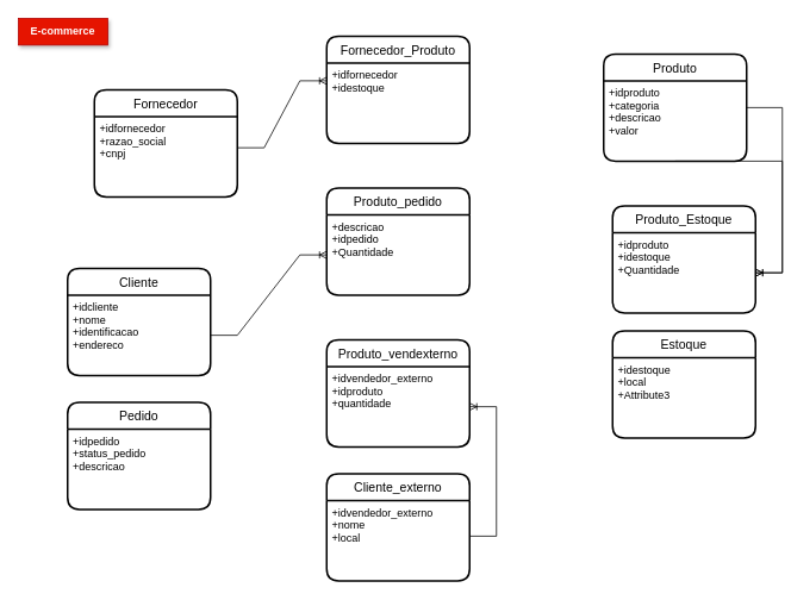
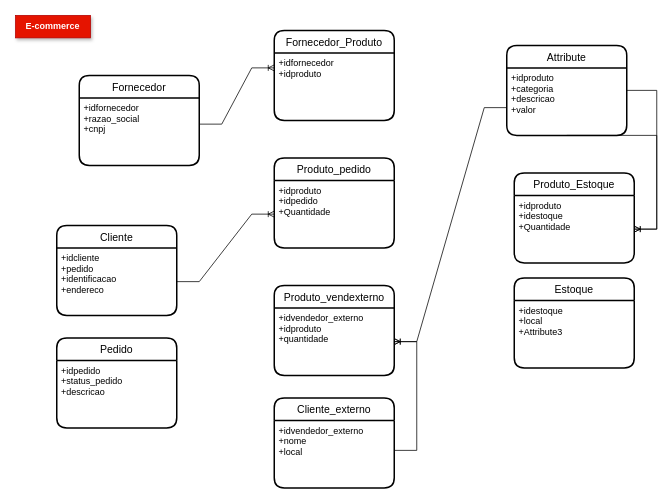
  <mxCell id="0" />
  <mxCell id="1" parent="0" />
  <mxCell id="2" value="E-commerce" style="text;html=1;strokeColor=#B20000;fillColor=#e51400;align=center;verticalAlign=middle;whiteSpace=wrap;rounded=0;glass=0;shadow=1;sketch=0;fontStyle=1;labelBackgroundColor=none;labelBorderColor=none;fontColor=#ffffff;" vertex="1" parent="1"><mxGeometry x="20" y="20" width="100" height="30" as="geometry" /></mxCell>
  <mxCell id="3" value="Cliente" style="swimlane;childLayout=stackLayout;horizontal=1;startSize=30;horizontalStack=0;rounded=1;fontSize=14;fontStyle=0;strokeWidth=2;resizeParent=0;resizeLast=1;shadow=0;dashed=0;align=center;glass=0;labelBackgroundColor=none;labelBorderColor=none;sketch=0;fillStyle=auto;fontColor=#000000;fillColor=#FFFFFF;gradientColor=none;" vertex="1" parent="1"><mxGeometry x="75" y="300" width="160" height="120" as="geometry" /></mxCell>
- <mxCell id="4" value="+idcliente&#10;+nome&#10;+identificacao&#10;+endereco" style="align=left;strokeColor=none;fillColor=none;spacingLeft=4;fontSize=12;verticalAlign=top;resizable=0;rotatable=0;part=1;rounded=0;shadow=1;glass=0;labelBackgroundColor=none;labelBorderColor=none;sketch=0;fillStyle=auto;fontColor=#000000;" vertex="1" parent="3"><mxGeometry y="30" width="160" height="90" as="geometry" /></mxCell>
- <mxCell id="5" value="Produto" style="swimlane;childLayout=stackLayout;horizontal=1;startSize=30;horizontalStack=0;rounded=1;fontSize=14;fontStyle=0;strokeWidth=2;resizeParent=0;resizeLast=1;shadow=0;dashed=0;align=center;glass=0;labelBackgroundColor=none;labelBorderColor=none;sketch=0;fillStyle=auto;fontColor=#000000;fillColor=#FFFFFF;gradientColor=none;" vertex="1" parent="1"><mxGeometry x="675" y="60" width="160" height="120" as="geometry" /></mxCell>
+ <mxCell id="4" value="+idcliente&#10;+pedido&#10;+identificacao&#10;+endereco" style="align=left;strokeColor=none;fillColor=none;spacingLeft=4;fontSize=12;verticalAlign=top;resizable=0;rotatable=0;part=1;rounded=0;shadow=1;glass=0;labelBackgroundColor=none;labelBorderColor=none;sketch=0;fillStyle=auto;fontColor=#000000;" vertex="1" parent="3"><mxGeometry y="30" width="160" height="90" as="geometry" /></mxCell>
+ <mxCell id="5" value="Attribute" style="swimlane;childLayout=stackLayout;horizontal=1;startSize=30;horizontalStack=0;rounded=1;fontSize=14;fontStyle=0;strokeWidth=2;resizeParent=0;resizeLast=1;shadow=0;dashed=0;align=center;glass=0;labelBackgroundColor=none;labelBorderColor=none;sketch=0;fillStyle=auto;fontColor=#000000;fillColor=#FFFFFF;gradientColor=none;" vertex="1" parent="1"><mxGeometry x="675" y="60" width="160" height="120" as="geometry" /></mxCell>
  <mxCell id="6" value="+idproduto&#10;+categoria&#10;+descricao&#10;+valor" style="align=left;strokeColor=none;fillColor=none;spacingLeft=4;fontSize=12;verticalAlign=top;resizable=0;rotatable=0;part=1;rounded=0;shadow=1;glass=0;labelBackgroundColor=none;labelBorderColor=none;sketch=0;fillStyle=auto;fontColor=#000000;" vertex="1" parent="5"><mxGeometry y="30" width="160" height="90" as="geometry" /></mxCell>
  <mxCell id="7" value="Fornecedor" style="swimlane;childLayout=stackLayout;horizontal=1;startSize=30;horizontalStack=0;rounded=1;fontSize=14;fontStyle=0;strokeWidth=2;resizeParent=0;resizeLast=1;shadow=0;dashed=0;align=center;glass=0;labelBackgroundColor=none;labelBorderColor=none;sketch=0;fillStyle=auto;fontColor=#000000;fillColor=#FFFFFF;gradientColor=none;" vertex="1" parent="1"><mxGeometry x="105" y="100" width="160" height="120" as="geometry"><mxRectangle x="240" y="440" width="80" height="30" as="alternateBounds" /></mxGeometry></mxCell>
  <mxCell id="8" value="+idfornecedor&#10;+razao_social&#10;+cnpj" style="align=left;strokeColor=none;fillColor=none;spacingLeft=4;fontSize=12;verticalAlign=top;resizable=0;rotatable=0;part=1;rounded=0;shadow=1;glass=0;labelBackgroundColor=none;labelBorderColor=none;sketch=0;fillStyle=auto;fontColor=#000000;" vertex="1" parent="7"><mxGeometry y="30" width="160" height="90" as="geometry" /></mxCell>
  <mxCell id="9" value="Pedido" style="swimlane;childLayout=stackLayout;horizontal=1;startSize=30;horizontalStack=0;rounded=1;fontSize=14;fontStyle=0;strokeWidth=2;resizeParent=0;resizeLast=1;shadow=0;dashed=0;align=center;glass=0;labelBackgroundColor=none;labelBorderColor=none;sketch=0;fillStyle=auto;fontColor=#000000;fillColor=#FFFFFF;gradientColor=none;" vertex="1" parent="1"><mxGeometry x="75" y="450" width="160" height="120" as="geometry" /></mxCell>
  <mxCell id="10" value="+idpedido&#10;+status_pedido&#10;+descricao" style="align=left;strokeColor=none;fillColor=none;spacingLeft=4;fontSize=12;verticalAlign=top;resizable=0;rotatable=0;part=1;rounded=0;shadow=1;glass=0;labelBackgroundColor=none;labelBorderColor=none;sketch=0;fillStyle=auto;fontColor=#000000;" vertex="1" parent="9"><mxGeometry y="30" width="160" height="90" as="geometry" /></mxCell>
  <mxCell id="11" value="Estoque" style="swimlane;childLayout=stackLayout;horizontal=1;startSize=30;horizontalStack=0;rounded=1;fontSize=14;fontStyle=0;strokeWidth=2;resizeParent=0;resizeLast=1;shadow=0;dashed=0;align=center;glass=0;labelBackgroundColor=none;labelBorderColor=none;sketch=0;fillStyle=auto;fontColor=#000000;fillColor=#FFFFFF;gradientColor=none;" vertex="1" parent="1"><mxGeometry x="685" y="370" width="160" height="120" as="geometry" /></mxCell>
  <mxCell id="12" value="+idestoque&#10;+local&#10;+Attribute3" style="align=left;strokeColor=none;fillColor=none;spacingLeft=4;fontSize=12;verticalAlign=top;resizable=0;rotatable=0;part=1;rounded=0;shadow=1;glass=0;labelBackgroundColor=none;labelBorderColor=none;sketch=0;fillStyle=auto;fontColor=#000000;" vertex="1" parent="11"><mxGeometry y="30" width="160" height="90" as="geometry" /></mxCell>
  <mxCell id="13" value="Produto_Estoque" style="swimlane;childLayout=stackLayout;horizontal=1;startSize=30;horizontalStack=0;rounded=1;fontSize=14;fontStyle=0;strokeWidth=2;resizeParent=0;resizeLast=1;shadow=0;dashed=0;align=center;glass=0;labelBackgroundColor=none;labelBorderColor=none;sketch=0;fillStyle=auto;fontColor=#000000;fillColor=#FFFFFF;gradientColor=none;" vertex="1" parent="1"><mxGeometry x="685" y="230" width="160" height="120" as="geometry" /></mxCell>
  <mxCell id="14" value="+idproduto&#10;+idestoque&#10;+Quantidade" style="align=left;strokeColor=none;fillColor=none;spacingLeft=4;fontSize=12;verticalAlign=top;resizable=0;rotatable=0;part=1;rounded=0;shadow=1;glass=0;labelBackgroundColor=none;labelBorderColor=none;sketch=0;fillStyle=auto;fontColor=#000000;" vertex="1" parent="13"><mxGeometry y="30" width="160" height="90" as="geometry" /></mxCell>
  <mxCell id="15" value="Fornecedor_Produto" style="swimlane;childLayout=stackLayout;horizontal=1;startSize=30;horizontalStack=0;rounded=1;fontSize=14;fontStyle=0;strokeWidth=2;resizeParent=0;resizeLast=1;shadow=0;dashed=0;align=center;glass=0;labelBackgroundColor=none;labelBorderColor=none;sketch=0;fillStyle=auto;fontColor=#000000;fillColor=#FFFFFF;gradientColor=none;" vertex="1" parent="1"><mxGeometry x="365" y="40" width="160" height="120" as="geometry" /></mxCell>
- <mxCell id="16" value="+idfornecedor&#10;+idestoque" style="align=left;strokeColor=none;fillColor=none;spacingLeft=4;fontSize=12;verticalAlign=top;resizable=0;rotatable=0;part=1;rounded=0;shadow=1;glass=0;labelBackgroundColor=none;labelBorderColor=none;sketch=0;fillStyle=auto;fontColor=#000000;" vertex="1" parent="15"><mxGeometry y="30" width="160" height="90" as="geometry" /></mxCell>
+ <mxCell id="16" value="+idfornecedor&#10;+idproduto" style="align=left;strokeColor=none;fillColor=none;spacingLeft=4;fontSize=12;verticalAlign=top;resizable=0;rotatable=0;part=1;rounded=0;shadow=1;glass=0;labelBackgroundColor=none;labelBorderColor=none;sketch=0;fillStyle=auto;fontColor=#000000;" vertex="1" parent="15"><mxGeometry y="30" width="160" height="90" as="geometry" /></mxCell>
  <mxCell id="17" value="" style="edgeStyle=entityRelationEdgeStyle;fontSize=12;html=1;endArrow=ERoneToMany;rounded=0;fontColor=#000000;" edge="1" parent="1" source="4" target="21"><mxGeometry width="100" height="100" relative="1" as="geometry"><mxPoint x="405" y="370" as="sourcePoint" /><mxPoint x="505" y="270" as="targetPoint" /></mxGeometry></mxCell>
  <mxCell id="18" value="" style="edgeStyle=entityRelationEdgeStyle;fontSize=12;html=1;endArrow=ERoneToMany;rounded=0;fontColor=#000000;exitX=1;exitY=0.389;exitDx=0;exitDy=0;exitPerimeter=0;" edge="1" parent="1" source="8"><mxGeometry width="100" height="100" relative="1" as="geometry"><mxPoint x="265" y="190" as="sourcePoint" /><mxPoint x="365" y="90" as="targetPoint" /></mxGeometry></mxCell>
  <mxCell id="19" value="" style="edgeStyle=entityRelationEdgeStyle;fontSize=12;html=1;endArrow=ERoneToMany;rounded=0;fontColor=#000000;" edge="1" parent="1" target="14"><mxGeometry width="100" height="100" relative="1" as="geometry"><mxPoint x="835" y="120" as="sourcePoint" /><mxPoint x="695" y="350" as="targetPoint" /></mxGeometry></mxCell>
  <mxCell id="20" value="Produto_pedido" style="swimlane;childLayout=stackLayout;horizontal=1;startSize=30;horizontalStack=0;rounded=1;fontSize=14;fontStyle=0;strokeWidth=2;resizeParent=0;resizeLast=1;shadow=0;dashed=0;align=center;glass=0;labelBackgroundColor=none;labelBorderColor=none;sketch=0;fillStyle=auto;fontColor=#000000;fillColor=#FFFFFF;gradientColor=none;" vertex="1" parent="1"><mxGeometry x="365" y="210" width="160" height="120" as="geometry" /></mxCell>
- <mxCell id="21" value="+descricao&#10;+idpedido&#10;+Quantidade" style="align=left;strokeColor=none;fillColor=none;spacingLeft=4;fontSize=12;verticalAlign=top;resizable=0;rotatable=0;part=1;rounded=0;shadow=1;glass=0;labelBackgroundColor=none;labelBorderColor=none;sketch=0;fillStyle=auto;fontColor=#000000;" vertex="1" parent="20"><mxGeometry y="30" width="160" height="90" as="geometry" /></mxCell>
+ <mxCell id="21" value="+idproduto&#10;+idpedido&#10;+Quantidade" style="align=left;strokeColor=none;fillColor=none;spacingLeft=4;fontSize=12;verticalAlign=top;resizable=0;rotatable=0;part=1;rounded=0;shadow=1;glass=0;labelBackgroundColor=none;labelBorderColor=none;sketch=0;fillStyle=auto;fontColor=#000000;" vertex="1" parent="20"><mxGeometry y="30" width="160" height="90" as="geometry" /></mxCell>
  <mxCell id="22" value="" style="edgeStyle=entityRelationEdgeStyle;fontSize=12;html=1;endArrow=ERoneToMany;rounded=0;fontColor=#000000;exitX=0.5;exitY=1;exitDx=0;exitDy=0;" edge="1" parent="1" source="6" target="14"><mxGeometry width="100" height="100" relative="1" as="geometry"><mxPoint x="565" y="280" as="sourcePoint" /><mxPoint x="665" y="180" as="targetPoint" /></mxGeometry></mxCell>
  <mxCell id="23" value="Cliente_externo" style="swimlane;childLayout=stackLayout;horizontal=1;startSize=30;horizontalStack=0;rounded=1;fontSize=14;fontStyle=0;strokeWidth=2;resizeParent=0;resizeLast=1;shadow=0;dashed=0;align=center;glass=0;labelBackgroundColor=none;labelBorderColor=none;sketch=0;fillStyle=auto;fontColor=#000000;fillColor=#FFFFFF;gradientColor=none;" vertex="1" parent="1"><mxGeometry x="365" y="530" width="160" height="120" as="geometry" /></mxCell>
  <mxCell id="24" value="+idvendedor_externo&#10;+nome&#10;+local" style="align=left;strokeColor=none;fillColor=none;spacingLeft=4;fontSize=12;verticalAlign=top;resizable=0;rotatable=0;part=1;rounded=0;shadow=1;glass=0;labelBackgroundColor=none;labelBorderColor=none;sketch=0;fillStyle=auto;fontColor=#000000;" vertex="1" parent="23"><mxGeometry y="30" width="160" height="90" as="geometry" /></mxCell>
  <mxCell id="25" value="Produto_vendexterno" style="swimlane;childLayout=stackLayout;horizontal=1;startSize=30;horizontalStack=0;rounded=1;fontSize=14;fontStyle=0;strokeWidth=2;resizeParent=0;resizeLast=1;shadow=0;dashed=0;align=center;glass=0;labelBackgroundColor=none;labelBorderColor=none;sketch=0;fillStyle=auto;fontColor=#000000;fillColor=#FFFFFF;gradientColor=none;" vertex="1" parent="1"><mxGeometry x="365" y="380" width="160" height="120" as="geometry" /></mxCell>
  <mxCell id="26" value="+idvendedor_externo&#10;+idproduto&#10;+quantidade" style="align=left;strokeColor=none;fillColor=none;spacingLeft=4;fontSize=12;verticalAlign=top;resizable=0;rotatable=0;part=1;rounded=0;shadow=1;glass=0;labelBackgroundColor=none;labelBorderColor=none;sketch=0;fillStyle=auto;fontColor=#000000;" vertex="1" parent="25"><mxGeometry y="30" width="160" height="90" as="geometry" /></mxCell>
+ <mxCell id="27" value="" style="edgeStyle=entityRelationEdgeStyle;fontSize=12;html=1;endArrow=ERoneToMany;rounded=0;fontColor=#000000;entryX=1;entryY=0.5;entryDx=0;entryDy=0;exitX=0;exitY=0.589;exitDx=0;exitDy=0;exitPerimeter=0;" edge="1" parent="1" source="6" target="26"><mxGeometry width="100" height="100" relative="1" as="geometry"><mxPoint x="535" y="460" as="sourcePoint" /><mxPoint x="635" y="360" as="targetPoint" /></mxGeometry></mxCell>
  <mxCell id="28" value="" style="edgeStyle=entityRelationEdgeStyle;fontSize=12;html=1;endArrow=ERoneToMany;rounded=0;fontColor=#000000;" edge="1" parent="1" target="26"><mxGeometry width="100" height="100" relative="1" as="geometry"><mxPoint x="525" y="600" as="sourcePoint" /><mxPoint x="625" y="500" as="targetPoint" /></mxGeometry></mxCell>
